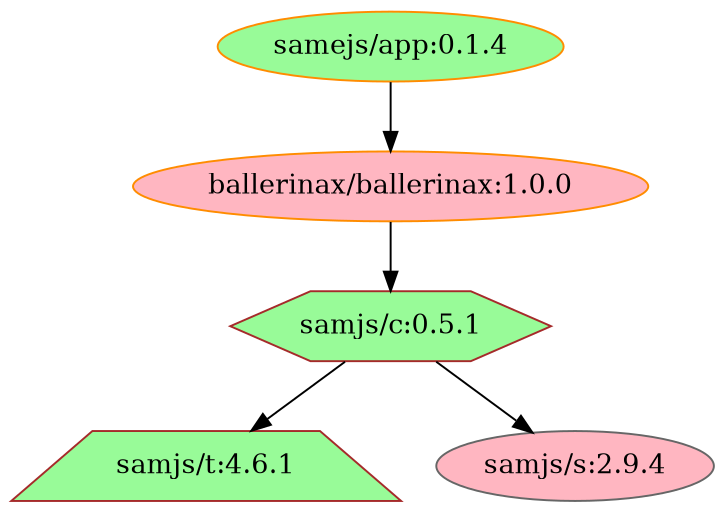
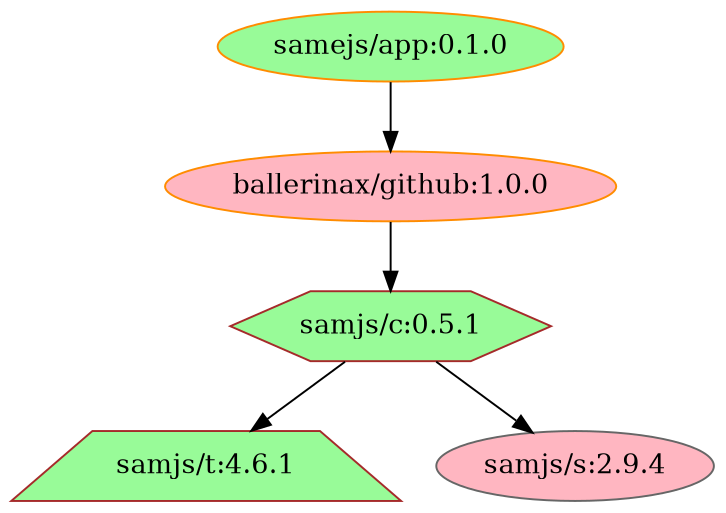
  digraph {
    node [color=darkorange fillcolor=palegreen shape=ellipse style=filled]
-   "samejs/app:0.1.0" [label="samejs/app:0.1.4"]
-   "ballerinax/github:1.0.0" [fillcolor=lightpink label="ballerinax/ballerinax:1.0.0"]
+   "samejs/app:0.1.0"
+   "ballerinax/github:1.0.0" [fillcolor=lightpink]
    "samjs/c:0.5.1" [color=brown repo=local shape=hexagon]
    "samjs/t:4.6.1" [color=brown shape=trapezium]
    n5 [color=gray40 fillcolor=lightpink label="samjs/s:2.9.4"]
    "samejs/app:0.1.0" -> "ballerinax/github:1.0.0"
    "ballerinax/github:1.0.0" -> "samjs/c:0.5.1"
    "samjs/c:0.5.1" -> "samjs/t:4.6.1"
    "samjs/c:0.5.1" -> n5
  }
